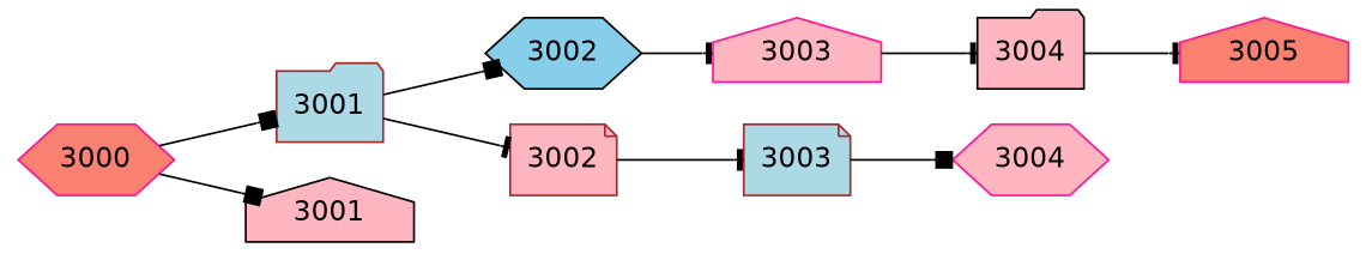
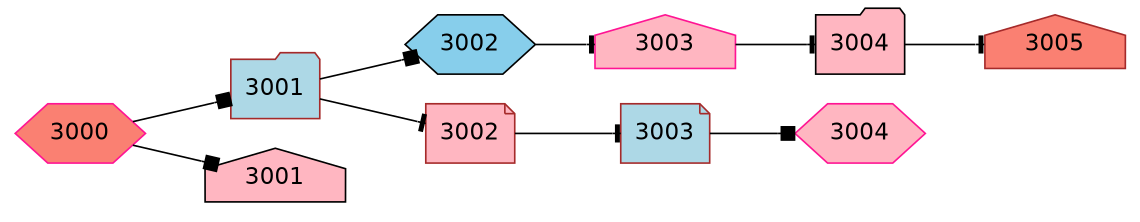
  digraph {
    rankdir=LR
    node [fontname=Helvetica shape=hexagon style=filled fillcolor=lightpink color=deeppink]
    edge [arrowhead=tee]
    n1 [label=3000 fillcolor=salmon]
    n2 [label=3001 shape=folder fillcolor=lightblue color=brown]
    n3 [label=3001 shape=house color=black]
    n4 [label=3002 fillcolor=skyblue color=black]
    n5 [label=3002 shape=note color=brown]
    n6 [label=3003 shape=house]
    n7 [label=3003 shape=note fillcolor=lightblue color=brown]
    n8 [label=3004 shape=folder color=black]
    n9 [label=3004]
-   n10 [label=3005 shape=house fillcolor=salmon]
+   n10 [label=3005 shape=house fillcolor=salmon color=brown]
    n1 -> n2 [arrowhead=box]
    n1 -> n3 [arrowhead=box]
    n2 -> n4 [arrowhead=box]
    n2 -> n5
    n4 -> n6
    n5 -> n7
    n6 -> n8
    n7 -> n9 [arrowhead=box]
    n8 -> n10
  }
